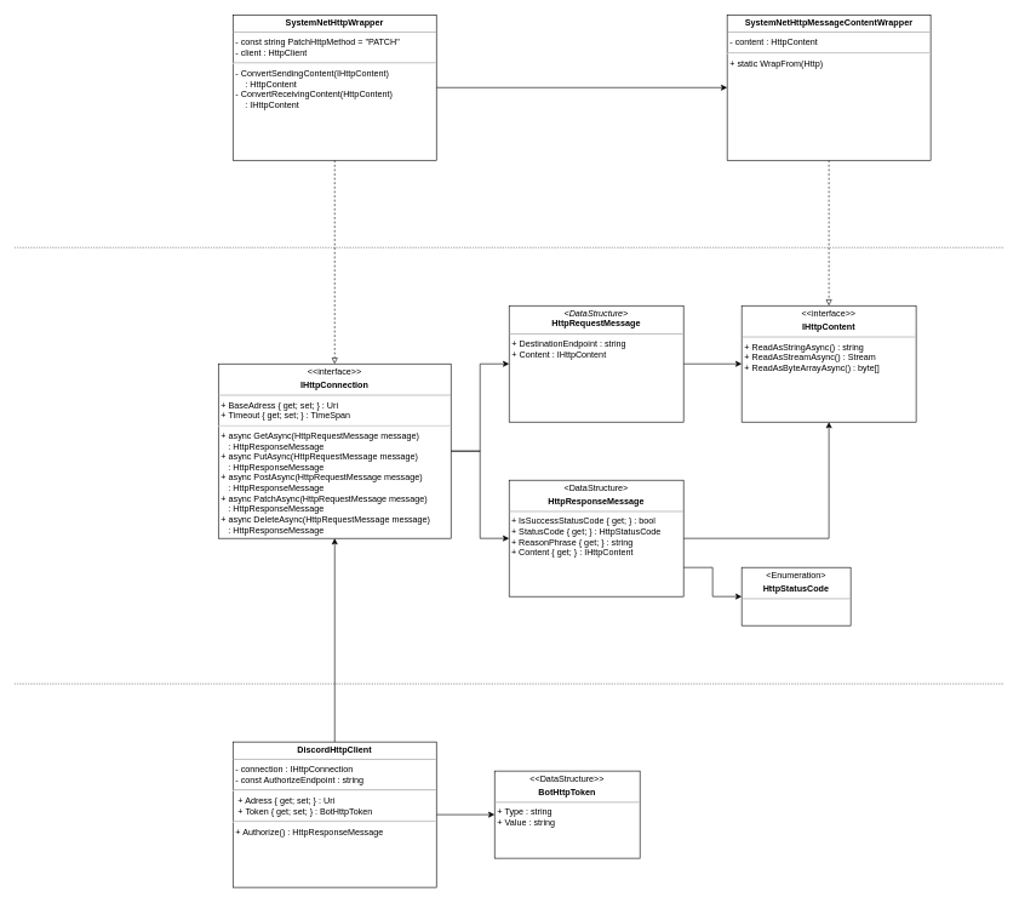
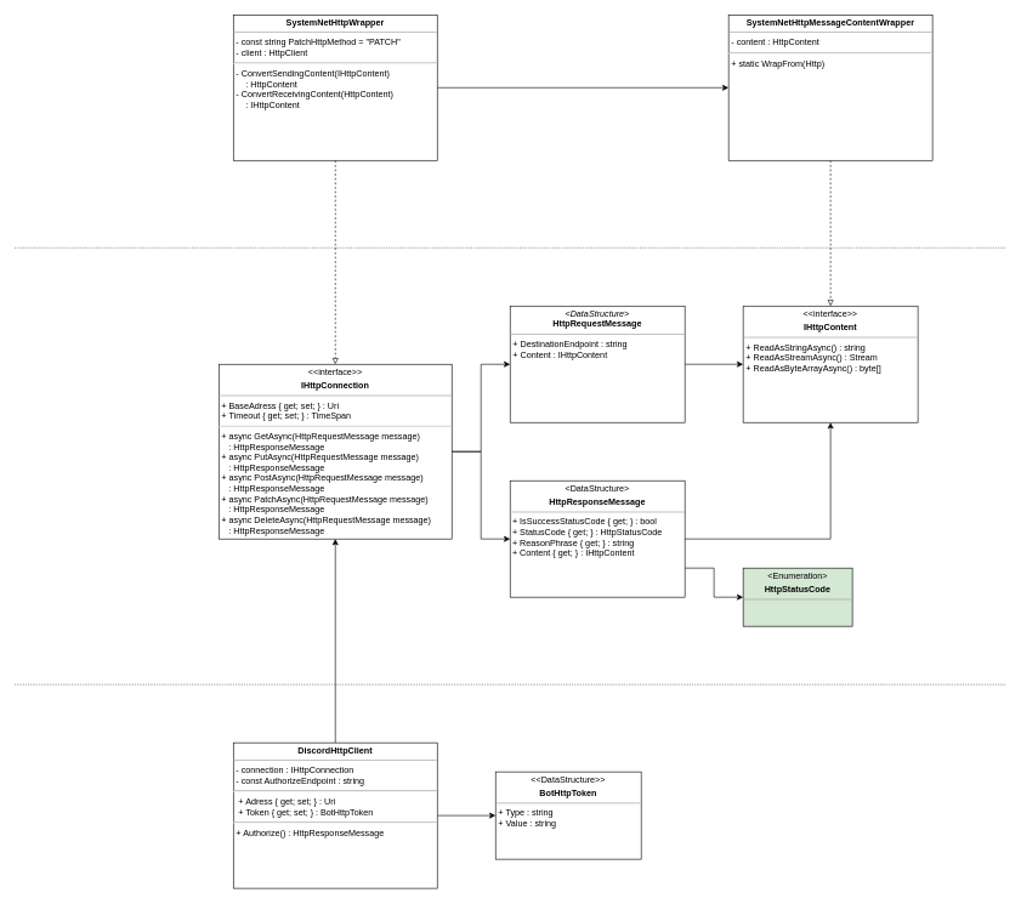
  <mxCell id="0" style=";html=1;" />
  <mxCell id="1" style=";html=1;" parent="0" />
  <mxCell id="2" style="edgeStyle=orthogonalEdgeStyle;rounded=0;orthogonalLoop=1;jettySize=auto;html=1;entryX=0;entryY=0.5;entryDx=0;entryDy=0;" parent="1" source="4" target="6" edge="1"><mxGeometry relative="1" as="geometry" /></mxCell>
  <mxCell id="3" style="edgeStyle=orthogonalEdgeStyle;rounded=0;orthogonalLoop=1;jettySize=auto;html=1;entryX=0;entryY=0.5;entryDx=0;entryDy=0;" parent="1" source="4" target="16" edge="1"><mxGeometry relative="1" as="geometry" /></mxCell>
  <mxCell id="4" value="&lt;p style=&quot;margin: 0px ; margin-top: 4px ; text-align: center&quot;&gt;&amp;lt;&amp;lt;interface&amp;gt;&amp;gt;&lt;/p&gt;&lt;p style=&quot;margin: 0px ; margin-top: 4px ; text-align: center&quot;&gt;&lt;b&gt;IHttpConnection&lt;/b&gt;&lt;/p&gt;&lt;hr size=&quot;1&quot;&gt;&lt;p style=&quot;margin: 0px ; margin-left: 4px&quot;&gt;&lt;/p&gt;&lt;p style=&quot;margin: 0px ; margin-left: 4px&quot;&gt;&lt;/p&gt;&lt;p style=&quot;margin: 0px ; margin-left: 4px&quot;&gt;+ BaseAdress { get; set; } : Uri&lt;/p&gt;&lt;p style=&quot;margin: 0px ; margin-left: 4px&quot;&gt;+ Timeout { get; set; } : TimeSpan&lt;/p&gt;&lt;hr&gt;&lt;p style=&quot;margin: 0px ; margin-left: 4px&quot;&gt;+ async GetAsync(&lt;span style=&quot;text-align: center&quot;&gt;HttpRequestMessage message)&amp;nbsp;&lt;/span&gt;&lt;/p&gt;&lt;p style=&quot;margin: 0px ; margin-left: 4px&quot;&gt;&lt;span style=&quot;text-align: center&quot;&gt;&amp;nbsp; &amp;nbsp;: HttpResponseMessage&lt;/span&gt;&lt;span style=&quot;color: rgba(0 , 0 , 0 , 0) ; font-family: monospace ; font-size: 0px&quot;&gt;Cm&lt;/span&gt;&lt;span style=&quot;color: rgba(0 , 0 , 0 , 0) ; font-family: monospace ; font-size: 0px&quot;&gt;xGraphModel%3E%3Croot%3E%3CmxCell%20id%3D%220%22%2F%3E%3CmxCell%20id%3D%221%22%20parent%3D%220%22%2F%3E%3CmxCell%20id%3D%222%22%20value%3D%22%26lt%3Bp%20style%3D%26quot%3Bmargin%3A%200px%20%3B%20margin-top%3A%204px%20%3B%20text-align%3A%20center%26quot%3B%26gt%3B%26amp%3Blt%3B%26amp%3Blt%3Binterface%26amp%3Bgt%3B%26amp%3Bgt%3B%26lt%3B%2Fp%26gt%3B%26lt%3Bp%20style%3D%26quot%3Bmargin%3A%200px%20%3B%20margin-top%3A%204px%20%3B%20text-align%3A%20center%26quot%3B%26gt%3B%26lt%3Bb%26gt%3BIDatabase%26lt%3B%2Fb%26gt%3B%26lt%3B%2Fp%26gt%3B%26lt%3Bhr%20size%3D%26quot%3B1%26quot%3B%26gt%3B%26lt%3Bp%20style%3D%26quot%3Bmargin%3A%200px%20%3B%20margin-left%3A%204px%26quot%3B%26gt%3B%26lt%3B%2Fp%26gt%3B%26lt%3Bp%20style%3D%26quot%3Bmargin%3A%200px%20%3B%20margin-left%3A%204px%26quot%3B%26gt%3B%26lt%3B%2Fp%26gt%3B%26lt%3Bp%20style%3D%26quot%3Bmargin%3A%200px%20%3B%20margin-left%3A%204px%26quot%3B%26gt%3B%2B%20SaveDeviceSettings(string%20deviceIdentifier%2C%26lt%3B%2Fp%26gt%3B%26lt%3Bp%20style%3D%26quot%3Bmargin%3A%200px%20%3B%20margin-left%3A%204px%26quot%3B%26gt%3B%26amp%3Bnbsp%3B%20%26amp%3Bnbsp%3B%20OscilloscopeSettings%20settings)%20%3A%20void%26lt%3B%2Fp%26gt%3B%26lt%3Bp%20style%3D%26quot%3Bmargin%3A%200px%20%3B%20margin-left%3A%204px%26quot%3B%26gt%3B%2B%20GetDeviceSettings(string%20deviceIdentifier)%26amp%3Bnbsp%3B%26lt%3B%2Fp%26gt%3B%26lt%3Bp%20style%3D%26quot%3Bmargin%3A%200px%20%3B%20margin-left%3A%204px%26quot%3B%26gt%3B%26amp%3Bnbsp%3B%20%26amp%3Bnbsp%3B%20%3A%20OscilloscopeSettings%26lt%3B%2Fp%26gt%3B%26lt%3Bp%20style%3D%26quot%3Bmargin%3A%200px%20%3B%20margin-left%3A%204px%26quot%3B%26gt%3B%2B%20SaveMeasurement(Measurements%20meas)%20%3A%20void%26lt%3B%2Fp%26gt%3B%26lt%3Bp%20style%3D%26quot%3Bmargin%3A%200px%20%3B%20margin-left%3A%204px%26quot%3B%26gt%3B%2B%20GetMeasurements(ulong%20index%2C%20ulong%20count)%26amp%3Bnbsp%3B%26lt%3B%2Fp%26gt%3B%26lt%3Bp%20style%3D%26quot%3Bmargin%3A%200px%20%3B%20margin-left%3A%204px%26quot%3B%26gt%3B%26amp%3Bnbsp%3B%20%26amp%3Bnbsp%3B%20%3A%20Measurements%26lt%3B%2Fp%26gt%3B%22%20style%3D%22verticalAlign%3Dtop%3Balign%3Dleft%3Boverflow%3Dfill%3BfontSize%3D12%3BfontFamily%3DHelvetica%3Bhtml%3D1%3Bshadow%3D0%3Bcomic%3D0%3BlabelBackgroundColor%3Dnone%3BstrokeWidth%3D1%3B%22%20vertex%3D%221%22%20parent%3D%221%22%3E%3CmxGeometry%20x%3D%22-4800%22%20y%3D%22-2030%22%20width%3D%22280%22%20height%3D%22200%22%20as%3D%22geometry%22%2F%3E%3C%2FmxCell%3E%3C%2Froot%3E%3C%2FmxGraphModel%3Ec m:M&lt;/span&gt;&lt;/p&gt;&lt;p style=&quot;margin: 0px ; margin-left: 4px&quot;&gt;+ async PutAsync(&lt;span style=&quot;text-align: center&quot;&gt;HttpRequestMessage message&lt;/span&gt;)&amp;nbsp;&lt;/p&gt;&lt;p style=&quot;margin: 0px ; margin-left: 4px&quot;&gt;&amp;nbsp; &amp;nbsp;:&lt;span&gt;&amp;nbsp;HttpResponseMessage&lt;/span&gt;&lt;/p&gt;&lt;p style=&quot;margin: 0px ; margin-left: 4px&quot;&gt;+ async PostAsync(&lt;span style=&quot;text-align: center&quot;&gt;HttpRequestMessage message&lt;/span&gt;)&lt;/p&gt;&lt;p style=&quot;margin: 0px ; margin-left: 4px&quot;&gt;&lt;span&gt;&amp;nbsp; &amp;nbsp;: HttpResponseMessage&lt;/span&gt;&lt;/p&gt;&lt;p style=&quot;margin: 0px ; margin-left: 4px&quot;&gt;+ async PatchAsync(&lt;span style=&quot;text-align: center&quot;&gt;HttpRequestMessage message&lt;/span&gt;)&amp;nbsp;&lt;/p&gt;&lt;p style=&quot;margin: 0px ; margin-left: 4px&quot;&gt;&lt;span&gt;&amp;nbsp; &amp;nbsp;: HttpResponseMessage&lt;/span&gt;&lt;/p&gt;&lt;p style=&quot;margin: 0px ; margin-left: 4px&quot;&gt;+ async DeleteAsync(HttpRequestMessage message)&amp;nbsp;&lt;/p&gt;&lt;p style=&quot;margin: 0px ; margin-left: 4px&quot;&gt;&amp;nbsp; &amp;nbsp;: HttpResponseMessage&lt;/p&gt;" style="verticalAlign=top;align=left;overflow=fill;fontSize=12;fontFamily=Helvetica;html=1;shadow=0;comic=0;labelBackgroundColor=none;strokeWidth=1;" parent="1" vertex="1"><mxGeometry x="300" y="500" width="320" height="240" as="geometry" /></mxCell>
  <mxCell id="5" style="edgeStyle=orthogonalEdgeStyle;rounded=0;orthogonalLoop=1;jettySize=auto;html=1;entryX=0;entryY=0.5;entryDx=0;entryDy=0;" parent="1" source="6" target="17" edge="1"><mxGeometry relative="1" as="geometry" /></mxCell>
  <mxCell id="6" value="&lt;p style=&quot;margin: 0px ; margin-top: 4px ; text-align: center&quot;&gt;&lt;i&gt;&amp;lt;DataStructure&amp;gt;&lt;/i&gt;&lt;br&gt;&lt;b&gt;HttpRequestMessage&lt;/b&gt;&lt;/p&gt;&lt;hr size=&quot;1&quot;&gt;&lt;p style=&quot;margin: 0px ; margin-left: 4px&quot;&gt;&lt;/p&gt;&lt;p style=&quot;margin: 0px ; margin-left: 4px&quot;&gt;&lt;span&gt;+ DestinationEndpoint : string&lt;/span&gt;&lt;/p&gt;&lt;p style=&quot;margin: 0px ; margin-left: 4px&quot;&gt;+ Content : IHttpContent&lt;/p&gt;&lt;p style=&quot;margin: 0px ; margin-left: 4px&quot;&gt;&lt;br&gt;&lt;/p&gt;" style="verticalAlign=top;align=left;overflow=fill;fontSize=12;fontFamily=Helvetica;html=1;shadow=0;comic=0;labelBackgroundColor=none;strokeWidth=1;" parent="1" vertex="1"><mxGeometry x="700" y="420" width="240" height="160" as="geometry" /></mxCell>
  <mxCell id="7" style="edgeStyle=orthogonalEdgeStyle;rounded=0;orthogonalLoop=1;jettySize=auto;html=1;entryX=0.5;entryY=0;entryDx=0;entryDy=0;endArrow=block;endFill=0;dashed=1;" parent="1" source="9" target="4" edge="1"><mxGeometry relative="1" as="geometry" /></mxCell>
  <mxCell id="8" style="edgeStyle=orthogonalEdgeStyle;rounded=0;orthogonalLoop=1;jettySize=auto;html=1;entryX=0;entryY=0.5;entryDx=0;entryDy=0;endArrow=classic;endFill=1;" parent="1" source="9" target="21" edge="1"><mxGeometry relative="1" as="geometry" /></mxCell>
  <mxCell id="9" value="&lt;p style=&quot;margin: 0px ; margin-top: 4px ; text-align: center&quot;&gt;&lt;b&gt;SystemNetHttpWrapper&lt;/b&gt;&lt;/p&gt;&lt;hr size=&quot;1&quot;&gt;&lt;p style=&quot;margin: 0px ; margin-left: 4px&quot;&gt;&lt;/p&gt;&lt;p style=&quot;margin: 0px ; margin-left: 4px&quot;&gt;- const string PatchHttpMethod = &quot;PATCH&quot;&lt;/p&gt;&lt;p style=&quot;margin: 0px ; margin-left: 4px&quot;&gt;- client : HttpClient&lt;/p&gt;&lt;hr&gt;&lt;p style=&quot;margin: 0px ; margin-left: 4px&quot;&gt;- ConvertSendingContent(IHttpContent)&amp;nbsp;&lt;/p&gt;&lt;p style=&quot;margin: 0px ; margin-left: 4px&quot;&gt;&amp;nbsp; &amp;nbsp; : HttpContent&lt;/p&gt;&lt;p style=&quot;margin: 0px ; margin-left: 4px&quot;&gt;- ConvertReceivingContent(HttpContent)&lt;/p&gt;&lt;p style=&quot;margin: 0px ; margin-left: 4px&quot;&gt;&amp;nbsp; &amp;nbsp; : IHttpContent&lt;/p&gt;" style="verticalAlign=top;align=left;overflow=fill;fontSize=12;fontFamily=Helvetica;html=1;shadow=0;comic=0;labelBackgroundColor=none;strokeWidth=1;" parent="1" vertex="1"><mxGeometry x="320" y="20" width="280" height="200" as="geometry" /></mxCell>
  <mxCell id="10" style="edgeStyle=orthogonalEdgeStyle;rounded=0;orthogonalLoop=1;jettySize=auto;html=1;entryX=0.5;entryY=1;entryDx=0;entryDy=0;endArrow=classic;endFill=1;" parent="1" source="12" target="4" edge="1"><mxGeometry relative="1" as="geometry" /></mxCell>
  <mxCell id="11" style="edgeStyle=orthogonalEdgeStyle;rounded=0;orthogonalLoop=1;jettySize=auto;html=1;entryX=0;entryY=0.5;entryDx=0;entryDy=0;" edge="1" parent="1" source="12" target="13"><mxGeometry relative="1" as="geometry" /></mxCell>
  <mxCell id="12" value="&lt;p style=&quot;margin: 0px ; margin-top: 4px ; text-align: center&quot;&gt;&lt;b&gt;DiscordHttpClient&lt;/b&gt;&lt;/p&gt;&lt;hr size=&quot;1&quot;&gt;&lt;p style=&quot;margin: 0px ; margin-left: 4px&quot;&gt;&lt;/p&gt;&lt;p style=&quot;margin: 0px ; margin-left: 4px&quot;&gt;- connection : IHttpConnection&lt;/p&gt;&lt;p style=&quot;margin: 0px ; margin-left: 4px&quot;&gt;- const AuthorizeEndpoint : string&lt;br&gt;&lt;/p&gt;&lt;hr&gt;&lt;p style=&quot;margin: 0px ; margin-left: 4px&quot;&gt;&amp;nbsp;+ Adress { get; set; } : Uri&lt;br&gt;&amp;nbsp;+ Token { get; set; } :&amp;nbsp;&lt;span style=&quot;text-align: center&quot;&gt;BotHttpToken&lt;/span&gt;&lt;br&gt;&lt;/p&gt;&lt;p style=&quot;margin: 0px 0px 0px 4px&quot;&gt;&lt;/p&gt;&lt;p style=&quot;margin: 0px 0px 0px 4px&quot;&gt;&lt;/p&gt;&lt;hr&gt;&lt;p style=&quot;margin: 0px 0px 0px 4px&quot;&gt;+ Authorize() : HttpResponseMessage&lt;/p&gt;" style="verticalAlign=top;align=left;overflow=fill;fontSize=12;fontFamily=Helvetica;html=1;shadow=0;comic=0;labelBackgroundColor=none;strokeWidth=1;" parent="1" vertex="1"><mxGeometry x="320" y="1020" width="280" height="200" as="geometry" /></mxCell>
  <mxCell id="13" value="&lt;p style=&quot;margin: 0px ; margin-top: 4px ; text-align: center&quot;&gt;&amp;lt;&amp;lt;DataStructure&amp;gt;&amp;gt;&lt;/p&gt;&lt;p style=&quot;margin: 0px ; margin-top: 4px ; text-align: center&quot;&gt;&lt;b&gt;BotHttpToken&lt;/b&gt;&lt;/p&gt;&lt;hr size=&quot;1&quot;&gt;&lt;p style=&quot;margin: 0px ; margin-left: 4px&quot;&gt;&lt;/p&gt;&lt;p style=&quot;margin: 0px ; margin-left: 4px&quot;&gt;+ Type : string&lt;/p&gt;&lt;p style=&quot;margin: 0px ; margin-left: 4px&quot;&gt;+ Value : string&lt;/p&gt;" style="verticalAlign=top;align=left;overflow=fill;fontSize=12;fontFamily=Helvetica;html=1;shadow=0;comic=0;labelBackgroundColor=none;strokeWidth=1;" parent="1" vertex="1"><mxGeometry x="680" y="1060" width="200" height="120" as="geometry" /></mxCell>
  <mxCell id="14" style="edgeStyle=orthogonalEdgeStyle;rounded=0;orthogonalLoop=1;jettySize=auto;html=1;entryX=0.5;entryY=1;entryDx=0;entryDy=0;" parent="1" source="16" target="17" edge="1"><mxGeometry relative="1" as="geometry" /></mxCell>
  <mxCell id="15" style="edgeStyle=orthogonalEdgeStyle;rounded=0;orthogonalLoop=1;jettySize=auto;html=1;entryX=0;entryY=0.5;entryDx=0;entryDy=0;" parent="1" source="16" target="22" edge="1"><mxGeometry relative="1" as="geometry"><Array as="points"><mxPoint x="980" y="780" /><mxPoint x="980" y="820" /></Array></mxGeometry></mxCell>
  <mxCell id="16" value="&lt;p style=&quot;margin: 0px ; margin-top: 4px ; text-align: center&quot;&gt;&amp;lt;DataStructure&amp;gt;&lt;/p&gt;&lt;p style=&quot;margin: 0px ; margin-top: 4px ; text-align: center&quot;&gt;&lt;b&gt;HttpResponseMessage&lt;/b&gt;&lt;/p&gt;&lt;hr size=&quot;1&quot;&gt;&lt;p style=&quot;margin: 0px ; margin-left: 4px&quot;&gt;&lt;/p&gt;&amp;nbsp;+ IsSuccessStatusCode { get; } : bool&lt;br&gt;&amp;nbsp;+ StatusCode { get; } : HttpStatusCode&lt;br&gt;&amp;nbsp;+&amp;nbsp;ReasonPhrase { get; } : string&lt;br&gt;&amp;nbsp;+ Content { get; } : IHttpContent&lt;br&gt;&lt;p style=&quot;margin: 0px ; margin-left: 4px&quot;&gt;&lt;br&gt;&lt;/p&gt;" style="verticalAlign=top;align=left;overflow=fill;fontSize=12;fontFamily=Helvetica;html=1;shadow=0;comic=0;labelBackgroundColor=none;strokeWidth=1;" parent="1" vertex="1"><mxGeometry x="700" y="660" width="240" height="160" as="geometry" /></mxCell>
  <mxCell id="17" value="&lt;p style=&quot;margin: 0px ; margin-top: 4px ; text-align: center&quot;&gt;&amp;lt;&amp;lt;interface&amp;gt;&amp;gt;&lt;/p&gt;&lt;p style=&quot;margin: 0px ; margin-top: 4px ; text-align: center&quot;&gt;&lt;b&gt;IHttpContent&lt;/b&gt;&lt;/p&gt;&lt;hr size=&quot;1&quot;&gt;&lt;p style=&quot;margin: 0px ; margin-left: 4px&quot;&gt;&lt;/p&gt;&lt;p style=&quot;margin: 0px ; margin-left: 4px&quot;&gt;&lt;span&gt;+ ReadAsStringAsync() : string&lt;/span&gt;&lt;br&gt;&lt;/p&gt;&lt;p style=&quot;margin: 0px ; margin-left: 4px&quot;&gt;+ ReadAsStreamAsync() : Stream&lt;/p&gt;&lt;p style=&quot;margin: 0px ; margin-left: 4px&quot;&gt;+ ReadAsByteArrayAsync() : byte[]&lt;/p&gt;" style="verticalAlign=top;align=left;overflow=fill;fontSize=12;fontFamily=Helvetica;html=1;shadow=0;comic=0;labelBackgroundColor=none;strokeWidth=1;" parent="1" vertex="1"><mxGeometry x="1020" y="420" width="240" height="160" as="geometry" /></mxCell>
  <mxCell id="18" value="" style="endArrow=none;dashed=1;html=1;strokeColor=#000000;dashPattern=1 2;" parent="1" edge="1"><mxGeometry width="50" height="50" relative="1" as="geometry"><mxPoint x="20" y="940" as="sourcePoint" /><mxPoint x="1380" y="940" as="targetPoint" /></mxGeometry></mxCell>
  <mxCell id="19" value="" style="endArrow=none;dashed=1;html=1;strokeColor=#000000;dashPattern=1 2;" parent="1" edge="1"><mxGeometry width="50" height="50" relative="1" as="geometry"><mxPoint x="20" y="340" as="sourcePoint" /><mxPoint x="1380" y="340" as="targetPoint" /></mxGeometry></mxCell>
  <mxCell id="20" style="edgeStyle=orthogonalEdgeStyle;rounded=0;orthogonalLoop=1;jettySize=auto;html=1;entryX=0.5;entryY=0;entryDx=0;entryDy=0;dashed=1;endArrow=block;endFill=0;" parent="1" source="21" target="17" edge="1"><mxGeometry relative="1" as="geometry" /></mxCell>
  <mxCell id="21" value="&lt;p style=&quot;margin: 0px ; margin-top: 4px ; text-align: center&quot;&gt;&lt;b&gt;SystemNetHttpMessageContentWrapper&lt;/b&gt;&lt;/p&gt;&lt;hr size=&quot;1&quot;&gt;&lt;p style=&quot;margin: 0px ; margin-left: 4px&quot;&gt;&lt;/p&gt;&lt;p style=&quot;margin: 0px ; margin-left: 4px&quot;&gt;- content :&amp;nbsp;HttpContent&lt;/p&gt;&lt;hr&gt;&lt;p style=&quot;margin: 0px ; margin-left: 4px&quot;&gt;+ static WrapFrom(Http)&lt;/p&gt;" style="verticalAlign=top;align=left;overflow=fill;fontSize=12;fontFamily=Helvetica;html=1;shadow=0;comic=0;labelBackgroundColor=none;strokeWidth=1;" parent="1" vertex="1"><mxGeometry x="1000" y="20" width="280" height="200" as="geometry" /></mxCell>
- <mxCell id="22" value="&lt;p style=&quot;margin: 0px ; margin-top: 4px ; text-align: center&quot;&gt;&amp;lt;Enumeration&amp;gt;&lt;/p&gt;&lt;p style=&quot;margin: 0px ; margin-top: 4px ; text-align: center&quot;&gt;&lt;b&gt;HttpStatusCode&lt;/b&gt;&lt;/p&gt;&lt;hr size=&quot;1&quot;&gt;&lt;p style=&quot;margin: 0px ; margin-left: 4px&quot;&gt;&lt;/p&gt;&lt;br&gt;&lt;p style=&quot;margin: 0px ; margin-left: 4px&quot;&gt;&lt;br&gt;&lt;/p&gt;" style="verticalAlign=top;align=left;overflow=fill;fontSize=12;fontFamily=Helvetica;html=1;shadow=0;comic=0;labelBackgroundColor=none;strokeWidth=1;" parent="1" vertex="1"><mxGeometry x="1020" y="780" width="150" height="80" as="geometry" /></mxCell>
+ <mxCell id="22" value="&lt;p style=&quot;margin: 0px ; margin-top: 4px ; text-align: center&quot;&gt;&amp;lt;Enumeration&amp;gt;&lt;/p&gt;&lt;p style=&quot;margin: 0px ; margin-top: 4px ; text-align: center&quot;&gt;&lt;b&gt;HttpStatusCode&lt;/b&gt;&lt;/p&gt;&lt;hr size=&quot;1&quot;&gt;&lt;p style=&quot;margin: 0px ; margin-left: 4px&quot;&gt;&lt;/p&gt;&lt;br&gt;&lt;p style=&quot;margin: 0px ; margin-left: 4px&quot;&gt;&lt;br&gt;&lt;/p&gt;" style="verticalAlign=top;align=left;overflow=fill;fontSize=12;fontFamily=Helvetica;html=1;shadow=0;comic=0;labelBackgroundColor=none;strokeWidth=1;fillColor=#d5e8d4;" parent="1" vertex="1"><mxGeometry x="1020" y="780" width="150" height="80" as="geometry" /></mxCell>
